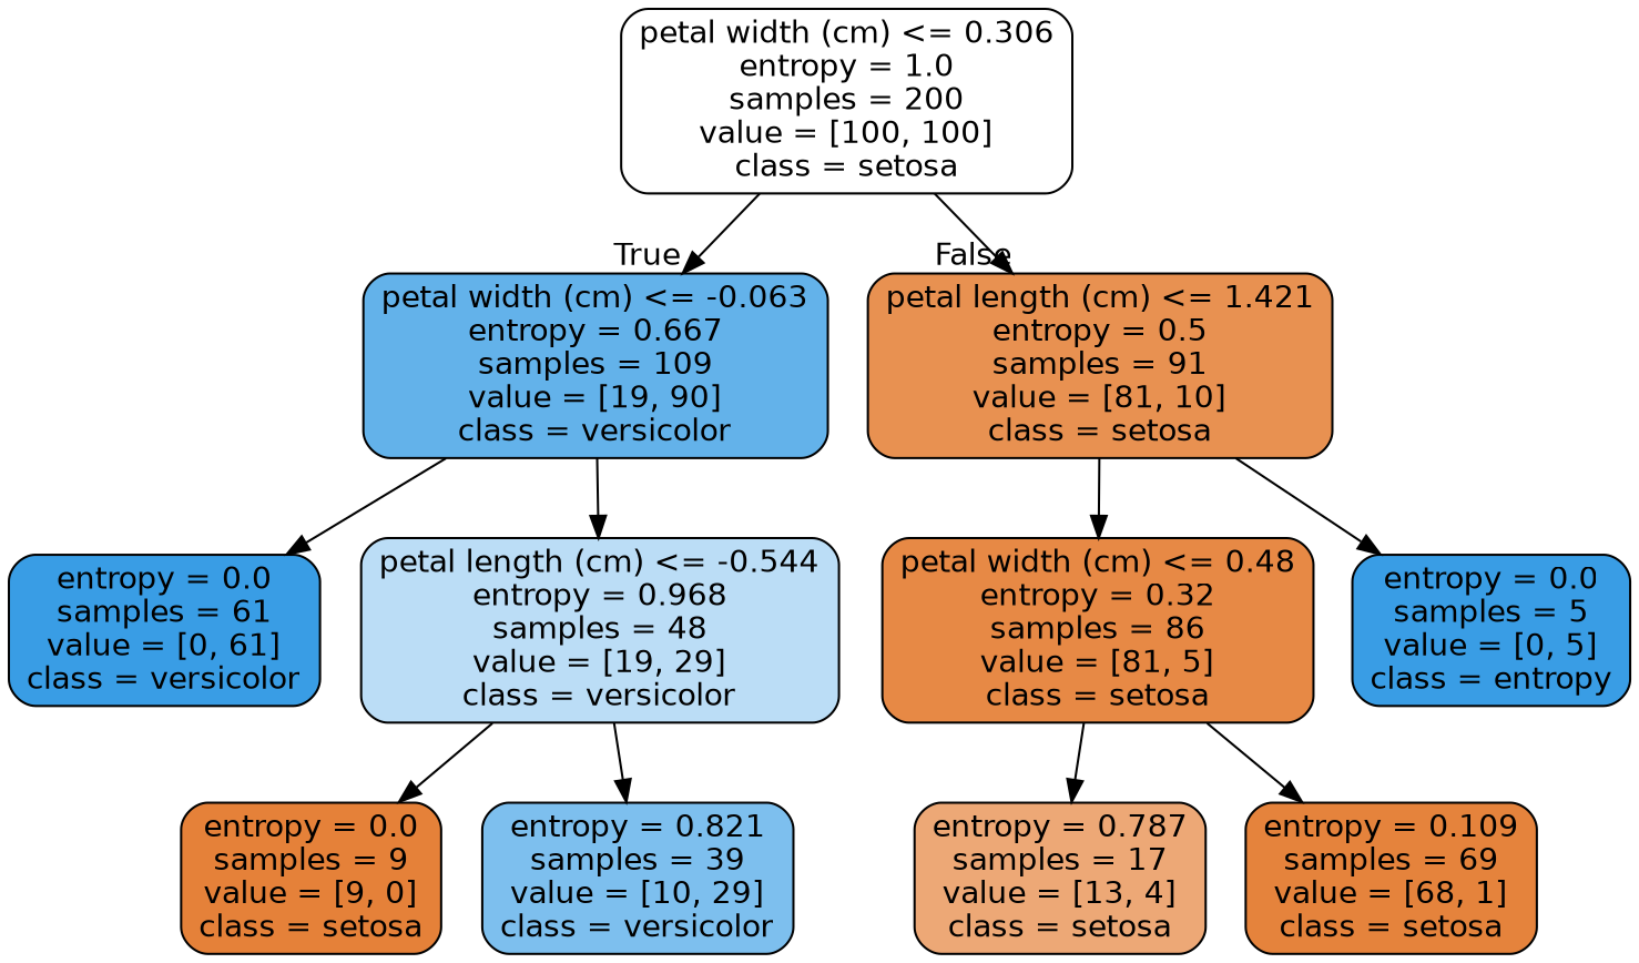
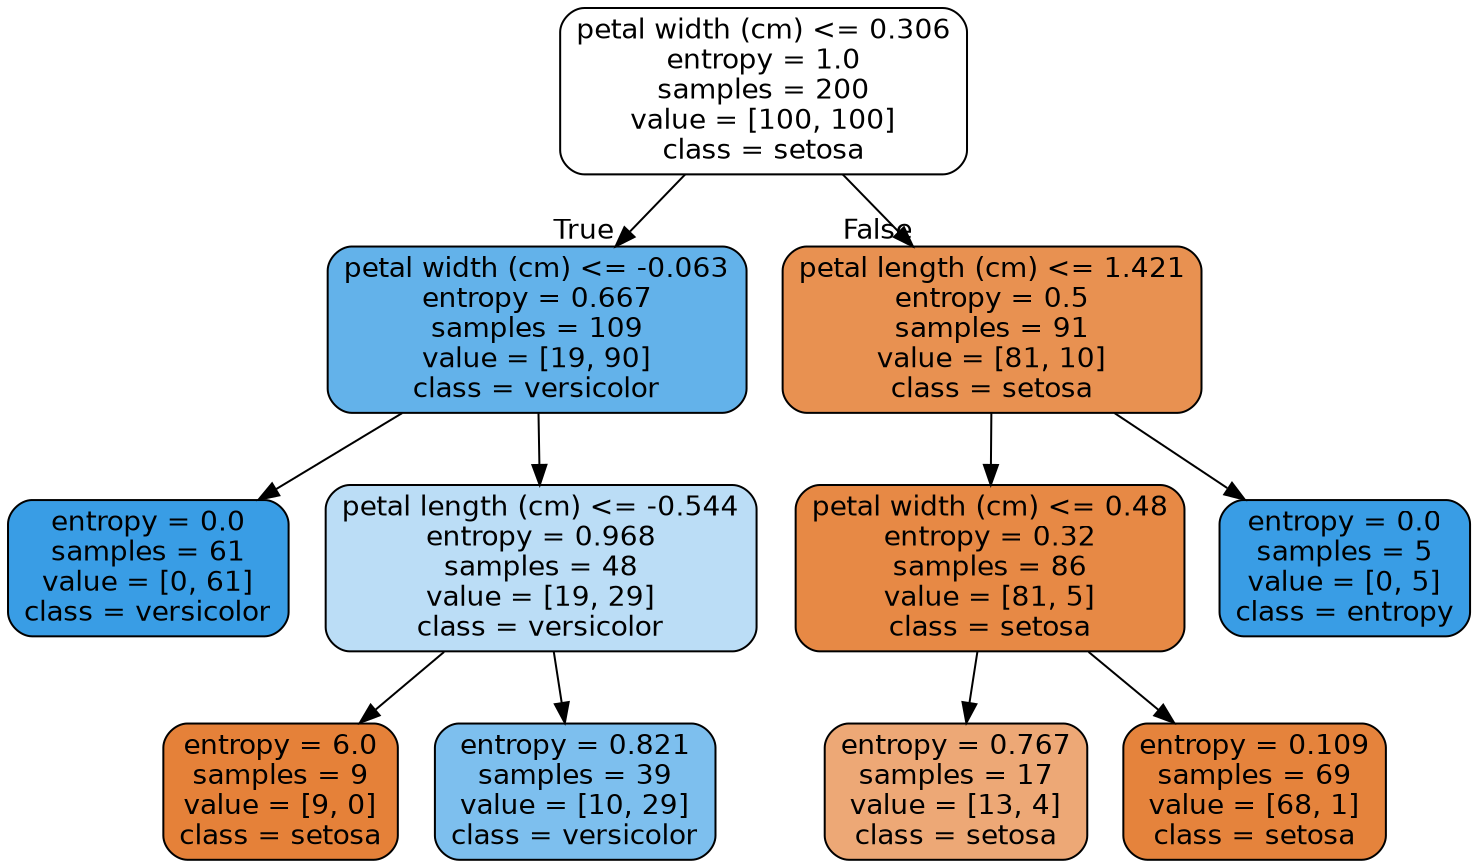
  digraph {
    node [color=black fillcolor="#399de5" fontname=helvetica shape=box style="filled, rounded"]
    edge [fontname=helvetica]
    n1 [fillcolor="#ffffff" label="petal width (cm) <= 0.306\nentropy = 1.0\nsamples = 200\nvalue = [100, 100]\nclass = setosa"]
    n2 [fillcolor="#63b2ea" label="petal width (cm) <= -0.063\nentropy = 0.667\nsamples = 109\nvalue = [19, 90]\nclass = versicolor"]
    n3 [fillcolor="#e89151" label="petal length (cm) <= 1.421\nentropy = 0.5\nsamples = 91\nvalue = [81, 10]\nclass = setosa"]
    n4 [label="entropy = 0.0\nsamples = 61\nvalue = [0, 61]\nclass = versicolor"]
    n5 [fillcolor="#bbddf6" label="petal length (cm) <= -0.544\nentropy = 0.968\nsamples = 48\nvalue = [19, 29]\nclass = versicolor"]
    n6 [fillcolor="#e78945" label="petal width (cm) <= 0.48\nentropy = 0.32\nsamples = 86\nvalue = [81, 5]\nclass = setosa"]
    n7 [label="entropy = 0.0\nsamples = 5\nvalue = [0, 5]\nclass = entropy"]
-   n8 [fillcolor="#e58139" label="entropy = 0.0\nsamples = 9\nvalue = [9, 0]\nclass = setosa"]
+   n8 [fillcolor="#e58139" label="entropy = 6.0\nsamples = 9\nvalue = [9, 0]\nclass = setosa"]
    n9 [fillcolor="#7dbfee" label="entropy = 0.821\nsamples = 39\nvalue = [10, 29]\nclass = versicolor"]
-   n10 [fillcolor="#eda876" label="entropy = 0.787\nsamples = 17\nvalue = [13, 4]\nclass = setosa"]
+   n10 [fillcolor="#eda876" label="entropy = 0.767\nsamples = 17\nvalue = [13, 4]\nclass = setosa"]
    n11 [fillcolor="#e5833c" label="entropy = 0.109\nsamples = 69\nvalue = [68, 1]\nclass = setosa"]
    n1 -> n2 [headlabel=True labelangle=45 labeldistance=2.5]
    n1 -> n3 [headlabel=False labelangle=-45 labeldistance=2.5]
    n2 -> n4
    n2 -> n5
    n3 -> n6
    n3 -> n7
    n5 -> n8
    n5 -> n9
    n6 -> n10
    n6 -> n11
  }
